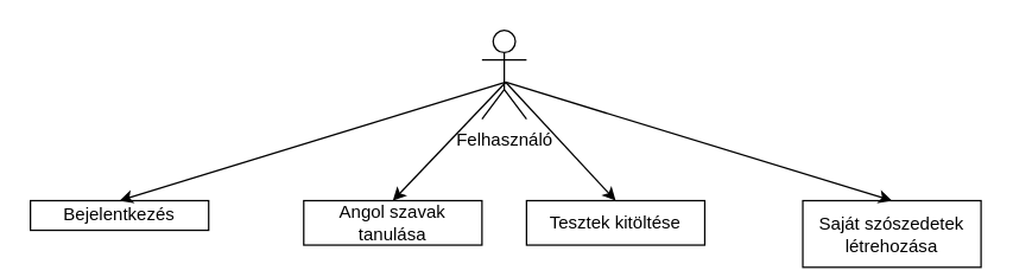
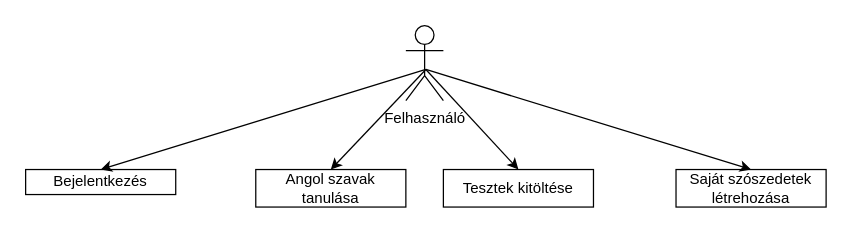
  <mxCell id="0" />
  <mxCell id="1" parent="0" />
  <mxCell id="2" value="Felhasználó" style="shape=umlActor;verticalLabelPosition=bottom;verticalAlign=top;html=1;outlineConnect=0;strokeWidth=1;perimeterSpacing=0;shadow=0;sketch=0;fillColor=#FFFFFF;" vertex="1" parent="1"><mxGeometry x="324" y="20" width="30" height="60" as="geometry" /></mxCell>
  <mxCell id="3" value="Bejelentkezés" style="rounded=0;whiteSpace=wrap;html=1;" vertex="1" parent="1"><mxGeometry x="20" y="135" width="120" height="20" as="geometry" /></mxCell>
  <mxCell id="4" value="Angol szavak tanulása" style="rounded=0;whiteSpace=wrap;html=1;" vertex="1" parent="1"><mxGeometry x="204" y="135" width="120" height="30" as="geometry" /></mxCell>
  <mxCell id="5" value="Tesztek kitöltése" style="rounded=0;whiteSpace=wrap;html=1;" vertex="1" parent="1"><mxGeometry x="354" y="135" width="120" height="30" as="geometry" /></mxCell>
- <mxCell id="6" value="Saját szószedetek létrehozása" style="rounded=0;whiteSpace=wrap;html=1;" vertex="1" parent="1"><mxGeometry x="540" y="135" width="120" height="45" as="geometry" /></mxCell>
+ <mxCell id="6" value="Saját szószedetek létrehozása" style="rounded=0;whiteSpace=wrap;html=1;" vertex="1" parent="1"><mxGeometry x="540" y="135" width="120" height="30" as="geometry" /></mxCell>
  <mxCell id="7" value="" style="endArrow=classic;html=1;rounded=0;entryX=0.5;entryY=0;entryDx=0;entryDy=0;" edge="1" parent="1" target="6"><mxGeometry width="50" height="50" relative="1" as="geometry"><mxPoint x="340" y="55" as="sourcePoint" /><mxPoint x="410" y="95" as="targetPoint" /><Array as="points" /></mxGeometry></mxCell>
  <mxCell id="8" value="" style="endArrow=classic;html=1;rounded=0;entryX=0.5;entryY=0;entryDx=0;entryDy=0;" edge="1" parent="1" target="3"><mxGeometry width="50" height="50" relative="1" as="geometry"><mxPoint x="340" y="55" as="sourcePoint" /><mxPoint x="396" y="205.5" as="targetPoint" /><Array as="points" /></mxGeometry></mxCell>
  <mxCell id="9" value="" style="endArrow=classic;html=1;rounded=0;entryX=0.5;entryY=0;entryDx=0;entryDy=0;" edge="1" parent="1" target="4"><mxGeometry width="50" height="50" relative="1" as="geometry"><mxPoint x="340" y="55" as="sourcePoint" /><mxPoint x="90" y="145" as="targetPoint" /><Array as="points" /></mxGeometry></mxCell>
  <mxCell id="10" value="" style="endArrow=classic;html=1;rounded=0;entryX=0.5;entryY=0;entryDx=0;entryDy=0;" edge="1" parent="1" target="5"><mxGeometry width="50" height="50" relative="1" as="geometry"><mxPoint x="340" y="55" as="sourcePoint" /><mxPoint x="250" y="145" as="targetPoint" /><Array as="points" /></mxGeometry></mxCell>
